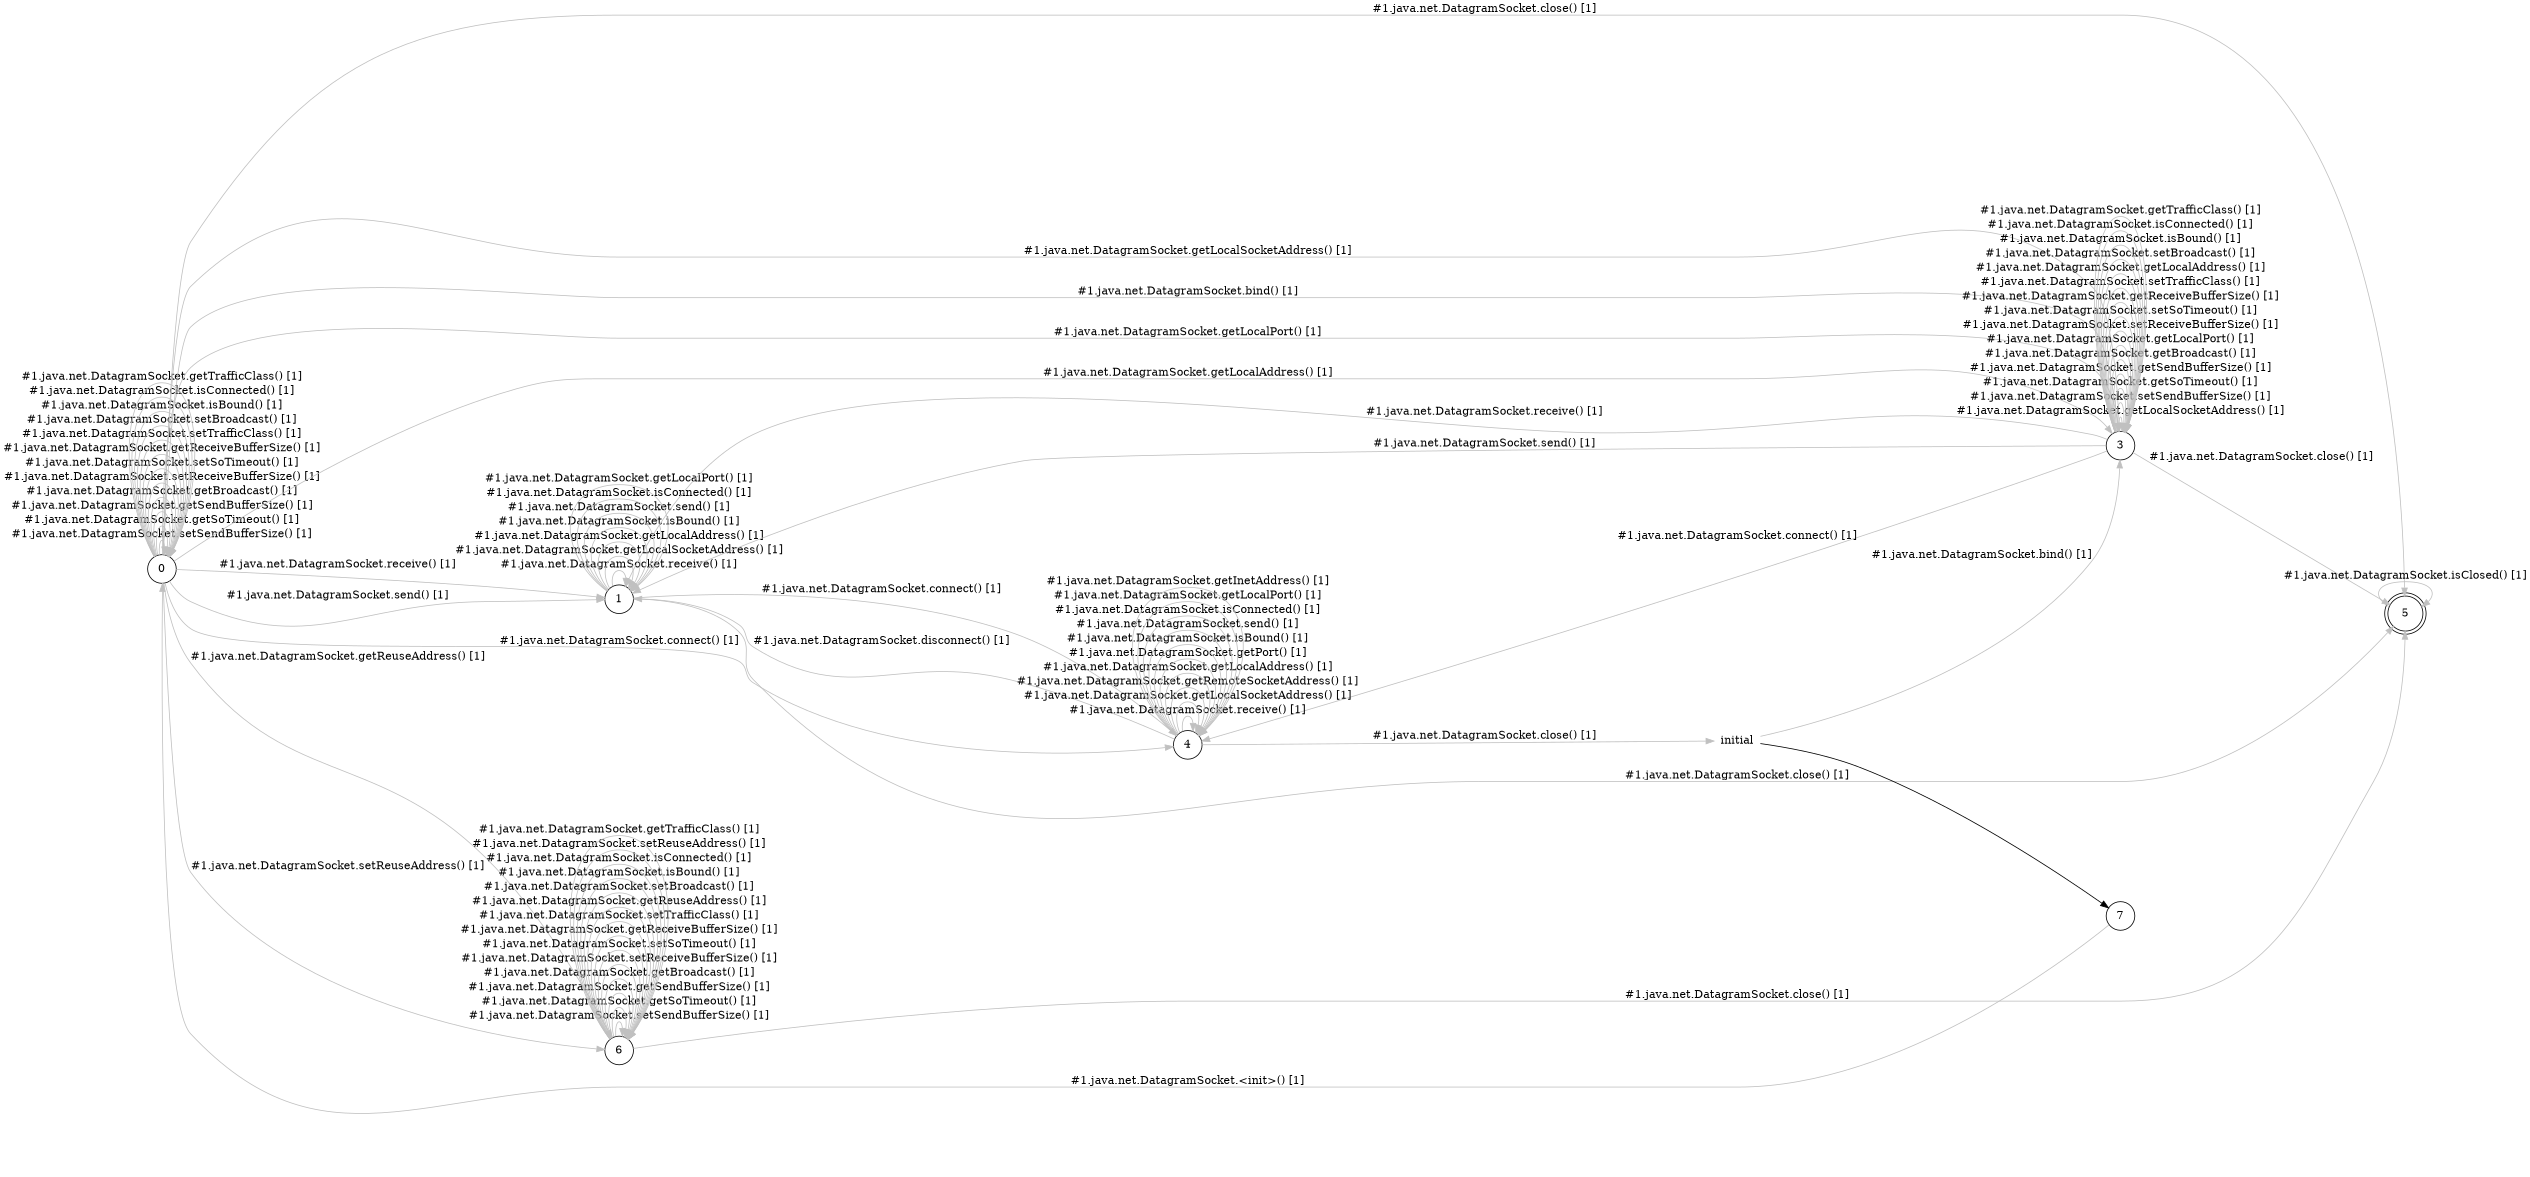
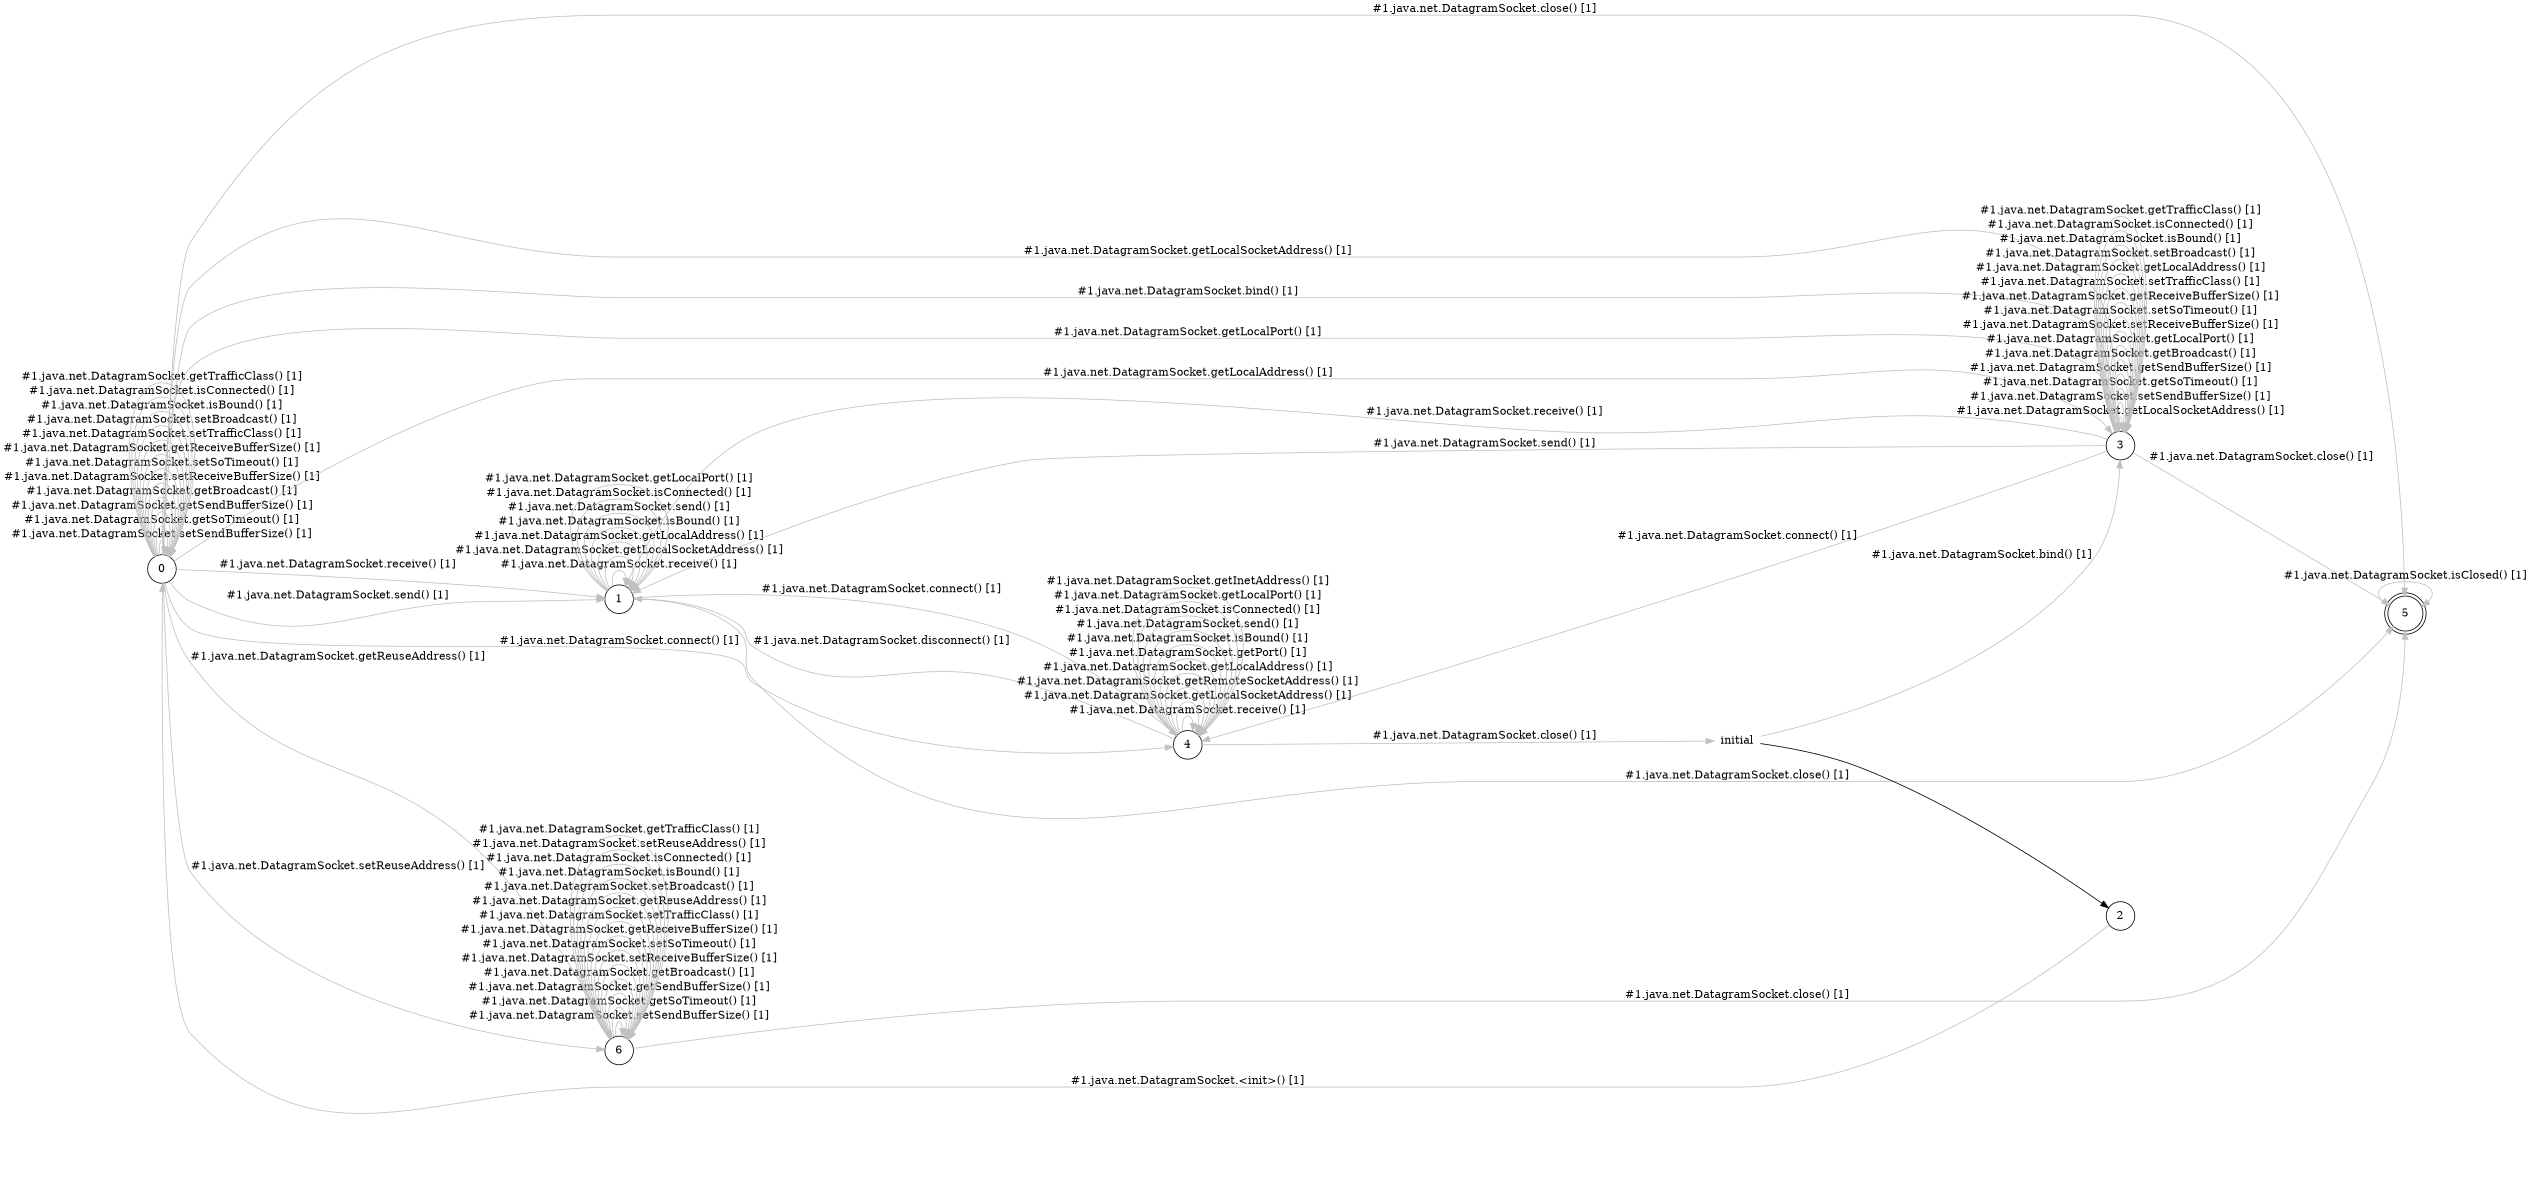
  digraph {
    rankdir=LR
    node [shape=circle]
    edge [color=gray style="setlinewidth(1)"]
    0
    1
    3
    5 [shape=doublecircle]
    4
    6
    initial [shape=plaintext]
-   2 [label=7]
+   2
    0 -> 0 [label="#1.java.net.DatagramSocket.setSendBufferSize() [1]"]
    0 -> 0 [label="#1.java.net.DatagramSocket.getSoTimeout() [1]"]
    0 -> 0 [label="#1.java.net.DatagramSocket.getSendBufferSize() [1]"]
    0 -> 0 [label="#1.java.net.DatagramSocket.getBroadcast() [1]"]
    0 -> 0 [label="#1.java.net.DatagramSocket.setReceiveBufferSize() [1]"]
    0 -> 0 [label="#1.java.net.DatagramSocket.setSoTimeout() [1]"]
    0 -> 0 [label="#1.java.net.DatagramSocket.getReceiveBufferSize() [1]"]
    0 -> 0 [label="#1.java.net.DatagramSocket.setTrafficClass() [1]"]
    0 -> 0 [label="#1.java.net.DatagramSocket.setBroadcast() [1]"]
    0 -> 0 [label="#1.java.net.DatagramSocket.isBound() [1]"]
    0 -> 0 [label="#1.java.net.DatagramSocket.isConnected() [1]"]
    0 -> 0 [label="#1.java.net.DatagramSocket.getTrafficClass() [1]"]
    0 -> 1 [label="#1.java.net.DatagramSocket.receive() [1]"]
    0 -> 1 [label="#1.java.net.DatagramSocket.send() [1]"]
    0 -> 3 [label="#1.java.net.DatagramSocket.getLocalSocketAddress() [1]"]
    0 -> 3 [label="#1.java.net.DatagramSocket.bind() [1]"]
    0 -> 3 [label="#1.java.net.DatagramSocket.getLocalPort() [1]"]
    0 -> 3 [label="#1.java.net.DatagramSocket.getLocalAddress() [1]"]
    0 -> 5 [label="#1.java.net.DatagramSocket.close() [1]"]
    0 -> 4 [label="#1.java.net.DatagramSocket.connect() [1]"]
    0 -> 6 [label="#1.java.net.DatagramSocket.getReuseAddress() [1]"]
    0 -> 6 [label="#1.java.net.DatagramSocket.setReuseAddress() [1]"]
    1 -> 1 [label="#1.java.net.DatagramSocket.receive() [1]"]
    1 -> 1 [label="#1.java.net.DatagramSocket.getLocalSocketAddress() [1]"]
    1 -> 1 [label="#1.java.net.DatagramSocket.getLocalAddress() [1]"]
    1 -> 1 [label="#1.java.net.DatagramSocket.isBound() [1]"]
    1 -> 1 [label="#1.java.net.DatagramSocket.send() [1]"]
    1 -> 1 [label="#1.java.net.DatagramSocket.isConnected() [1]"]
    1 -> 1 [label="#1.java.net.DatagramSocket.getLocalPort() [1]"]
    1 -> 5 [label="#1.java.net.DatagramSocket.close() [1]"]
    1 -> 4 [label="#1.java.net.DatagramSocket.connect() [1]"]
    3 -> 1 [label="#1.java.net.DatagramSocket.receive() [1]"]
    3 -> 1 [label="#1.java.net.DatagramSocket.send() [1]"]
    3 -> 3 [label="#1.java.net.DatagramSocket.getLocalSocketAddress() [1]"]
    3 -> 3 [label="#1.java.net.DatagramSocket.setSendBufferSize() [1]"]
    3 -> 3 [label="#1.java.net.DatagramSocket.getSoTimeout() [1]"]
    3 -> 3 [label="#1.java.net.DatagramSocket.getSendBufferSize() [1]"]
    3 -> 3 [label="#1.java.net.DatagramSocket.getBroadcast() [1]"]
    3 -> 3 [label="#1.java.net.DatagramSocket.getLocalPort() [1]"]
    3 -> 3 [label="#1.java.net.DatagramSocket.setReceiveBufferSize() [1]"]
    3 -> 3 [label="#1.java.net.DatagramSocket.setSoTimeout() [1]"]
    3 -> 3 [label="#1.java.net.DatagramSocket.getReceiveBufferSize() [1]"]
    3 -> 3 [label="#1.java.net.DatagramSocket.setTrafficClass() [1]"]
    3 -> 3 [label="#1.java.net.DatagramSocket.getLocalAddress() [1]"]
    3 -> 3 [label="#1.java.net.DatagramSocket.setBroadcast() [1]"]
    3 -> 3 [label="#1.java.net.DatagramSocket.isBound() [1]"]
    3 -> 3 [label="#1.java.net.DatagramSocket.isConnected() [1]"]
    3 -> 3 [label="#1.java.net.DatagramSocket.getTrafficClass() [1]"]
    3 -> 5 [label="#1.java.net.DatagramSocket.close() [1]"]
    3 -> 4 [label="#1.java.net.DatagramSocket.connect() [1]"]
    5 -> 5 [label="#1.java.net.DatagramSocket.isClosed() [1]"]
    4 -> 1 [label="#1.java.net.DatagramSocket.disconnect() [1]"]
    4 -> 4 [label="#1.java.net.DatagramSocket.receive() [1]"]
    4 -> 4 [label="#1.java.net.DatagramSocket.getLocalSocketAddress() [1]"]
    4 -> 4 [label="#1.java.net.DatagramSocket.getRemoteSocketAddress() [1]"]
    4 -> 4 [label="#1.java.net.DatagramSocket.getLocalAddress() [1]"]
    4 -> 4 [label="#1.java.net.DatagramSocket.getPort() [1]"]
    4 -> 4 [label="#1.java.net.DatagramSocket.isBound() [1]"]
    4 -> 4 [label="#1.java.net.DatagramSocket.send() [1]"]
    4 -> 4 [label="#1.java.net.DatagramSocket.isConnected() [1]"]
    4 -> 4 [label="#1.java.net.DatagramSocket.getLocalPort() [1]"]
    4 -> 4 [label="#1.java.net.DatagramSocket.getInetAddress() [1]"]
    4 -> initial [label="#1.java.net.DatagramSocket.close() [1]"]
    6 -> 5 [label="#1.java.net.DatagramSocket.close() [1]"]
    6 -> 6 [label="#1.java.net.DatagramSocket.setSendBufferSize() [1]"]
    6 -> 6 [label="#1.java.net.DatagramSocket.getSoTimeout() [1]"]
    6 -> 6 [label="#1.java.net.DatagramSocket.getSendBufferSize() [1]"]
    6 -> 6 [label="#1.java.net.DatagramSocket.getBroadcast() [1]"]
    6 -> 6 [label="#1.java.net.DatagramSocket.setReceiveBufferSize() [1]"]
    6 -> 6 [label="#1.java.net.DatagramSocket.setSoTimeout() [1]"]
    6 -> 6 [label="#1.java.net.DatagramSocket.getReceiveBufferSize() [1]"]
    6 -> 6 [label="#1.java.net.DatagramSocket.setTrafficClass() [1]"]
    6 -> 6 [label="#1.java.net.DatagramSocket.getReuseAddress() [1]"]
    6 -> 6 [label="#1.java.net.DatagramSocket.setBroadcast() [1]"]
    6 -> 6 [label="#1.java.net.DatagramSocket.isBound() [1]"]
    6 -> 6 [label="#1.java.net.DatagramSocket.isConnected() [1]"]
    6 -> 6 [label="#1.java.net.DatagramSocket.setReuseAddress() [1]"]
    6 -> 6 [label="#1.java.net.DatagramSocket.getTrafficClass() [1]"]
    initial -> 3 [label="#1.java.net.DatagramSocket.bind() [1]"]
    initial -> 2 [color="" style=""]
    2 -> 0 [label="#1.java.net.DatagramSocket.<init>() [1]"]
  }
